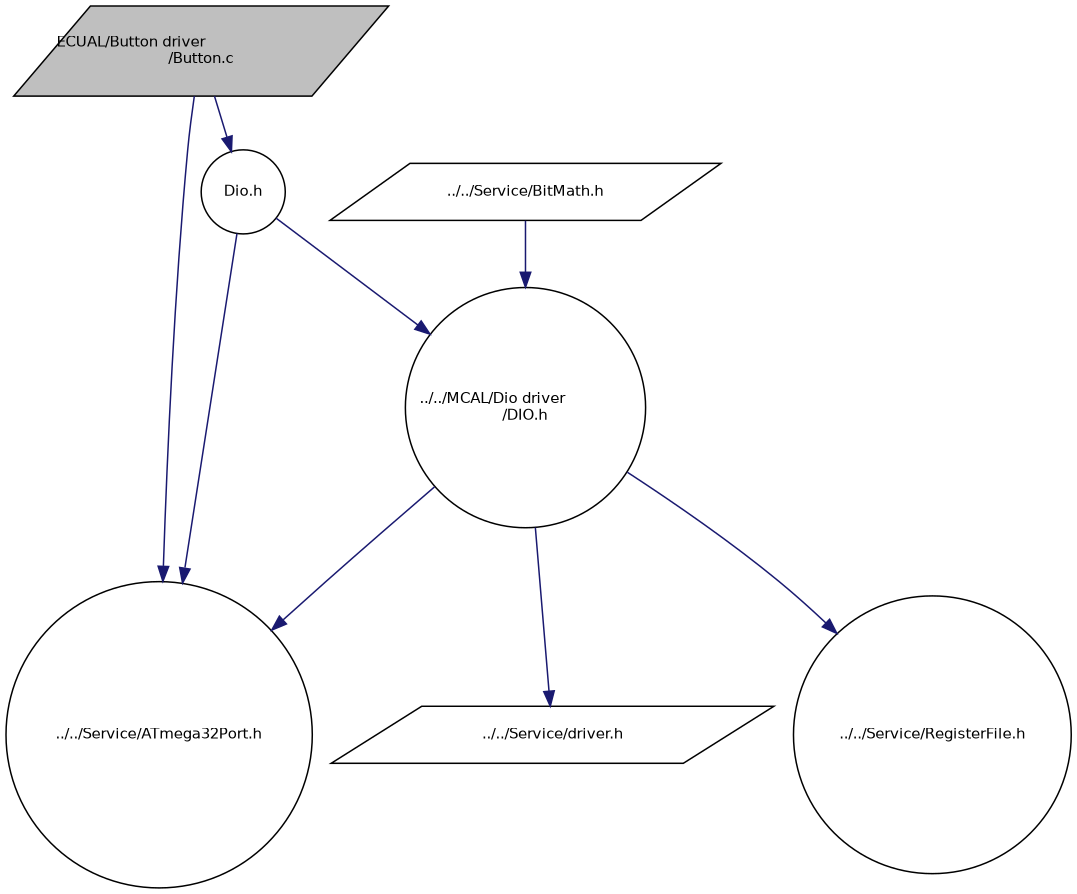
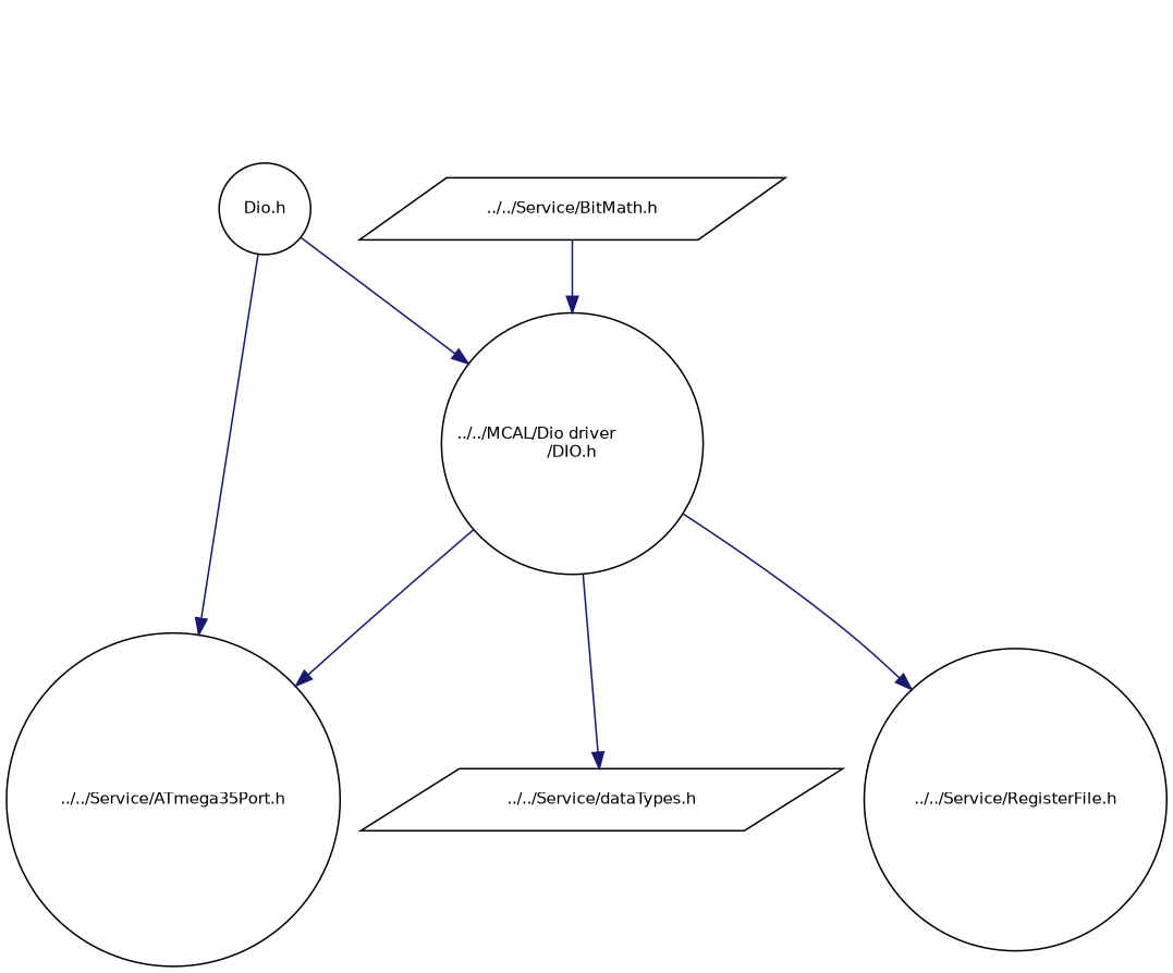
  digraph {
    node [color=black fillcolor=white fontname=Helvetica fontsize=10 shape=circle style=filled]
    edge [color=midnightblue fontname=Helvetica fontsize=10 labelfontname=Helvetica labelfontsize=10 style=solid]
-   n1 [fillcolor=grey75 fontcolor=black height=0.2 label="ECUAL/Button driver\l/Button.c" shape=parallelogram width=0.4]
-   n2 [height=0.2 label="../../Service/ATmega32Port.h" width=0.4]
+   n2 [height=0.2 label="../../Service/ATmega35Port.h" width=0.4]
    n3 [height=0.2 label="Dio.h" width=0.4]
    n4 [height=0.2 label="../../MCAL/Dio driver\l/DIO.h" width=0.4]
-   n5 [height=0.2 label="../../Service/driver.h" shape=parallelogram width=0.4]
+   n5 [height=0.2 label="../../Service/dataTypes.h" shape=parallelogram width=0.4]
    n6 [height=0.2 label="../../Service/RegisterFile.h" width=0.4]
    n7 [height=0.2 label="../../Service/BitMath.h" shape=parallelogram width=0.4]
-   n1 -> n2
-   n1 -> n3
    n3 -> n2
    n3 -> n4
    n4 -> n2
    n4 -> n5
    n4 -> n6
    n7 -> n4
  }
